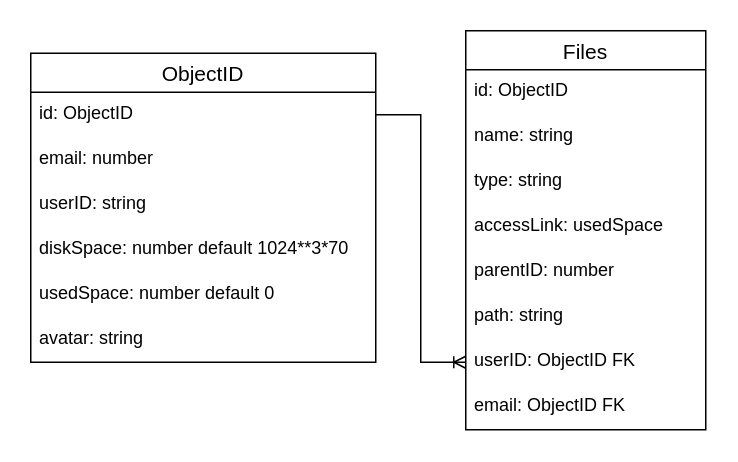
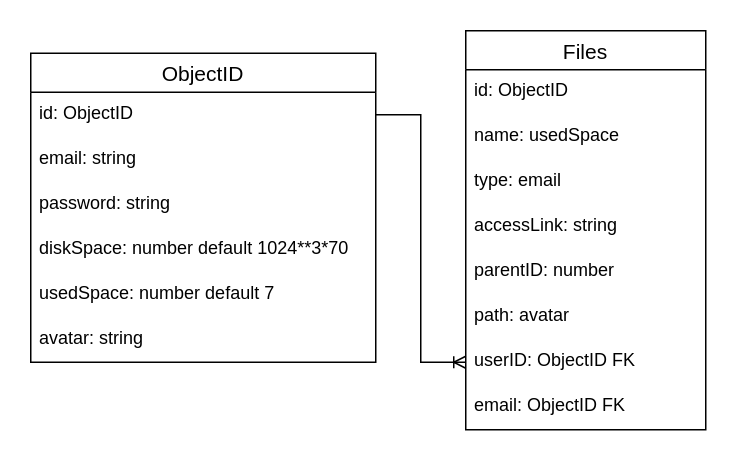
  <mxCell id="0" />
  <mxCell id="1" parent="0" />
  <mxCell id="2" value="ObjectID" style="swimlane;fontStyle=0;childLayout=stackLayout;horizontal=1;startSize=26;horizontalStack=0;resizeParent=1;resizeParentMax=0;resizeLast=0;collapsible=1;marginBottom=0;align=center;fontSize=14;" parent="1" vertex="1"><mxGeometry x="20" y="35" width="230" height="206" as="geometry" /></mxCell>
  <mxCell id="3" value="id: ObjectID" style="text;strokeColor=none;fillColor=none;spacingLeft=4;spacingRight=4;overflow=hidden;rotatable=0;points=[[0,0.5],[1,0.5]];portConstraint=eastwest;fontSize=12;" parent="2" vertex="1"><mxGeometry y="26" width="230" height="30" as="geometry" /></mxCell>
- <mxCell id="4" value="email: number" style="text;strokeColor=none;fillColor=none;spacingLeft=4;spacingRight=4;overflow=hidden;rotatable=0;points=[[0,0.5],[1,0.5]];portConstraint=eastwest;fontSize=12;" parent="2" vertex="1"><mxGeometry y="56" width="230" height="30" as="geometry" /></mxCell>
- <mxCell id="5" value="userID: string" style="text;strokeColor=none;fillColor=none;spacingLeft=4;spacingRight=4;overflow=hidden;rotatable=0;points=[[0,0.5],[1,0.5]];portConstraint=eastwest;fontSize=12;" parent="2" vertex="1"><mxGeometry y="86" width="230" height="30" as="geometry" /></mxCell>
+ <mxCell id="4" value="email: string" style="text;strokeColor=none;fillColor=none;spacingLeft=4;spacingRight=4;overflow=hidden;rotatable=0;points=[[0,0.5],[1,0.5]];portConstraint=eastwest;fontSize=12;" parent="2" vertex="1"><mxGeometry y="56" width="230" height="30" as="geometry" /></mxCell>
+ <mxCell id="5" value="password: string" style="text;strokeColor=none;fillColor=none;spacingLeft=4;spacingRight=4;overflow=hidden;rotatable=0;points=[[0,0.5],[1,0.5]];portConstraint=eastwest;fontSize=12;" parent="2" vertex="1"><mxGeometry y="86" width="230" height="30" as="geometry" /></mxCell>
  <mxCell id="6" value="diskSpace: number default 1024**3*70" style="text;strokeColor=none;fillColor=none;spacingLeft=4;spacingRight=4;overflow=hidden;rotatable=0;points=[[0,0.5],[1,0.5]];portConstraint=eastwest;fontSize=12;" parent="2" vertex="1"><mxGeometry y="116" width="230" height="30" as="geometry" /></mxCell>
- <mxCell id="7" value="usedSpace: number default 0" style="text;strokeColor=none;fillColor=none;spacingLeft=4;spacingRight=4;overflow=hidden;rotatable=0;points=[[0,0.5],[1,0.5]];portConstraint=eastwest;fontSize=12;" parent="2" vertex="1"><mxGeometry y="146" width="230" height="30" as="geometry" /></mxCell>
+ <mxCell id="7" value="usedSpace: number default 7" style="text;strokeColor=none;fillColor=none;spacingLeft=4;spacingRight=4;overflow=hidden;rotatable=0;points=[[0,0.5],[1,0.5]];portConstraint=eastwest;fontSize=12;" parent="2" vertex="1"><mxGeometry y="146" width="230" height="30" as="geometry" /></mxCell>
  <mxCell id="8" value="avatar: string" style="text;strokeColor=none;fillColor=none;spacingLeft=4;spacingRight=4;overflow=hidden;rotatable=0;points=[[0,0.5],[1,0.5]];portConstraint=eastwest;fontSize=12;" parent="2" vertex="1"><mxGeometry y="176" width="230" height="30" as="geometry" /></mxCell>
  <mxCell id="9" value="Files" style="swimlane;fontStyle=0;childLayout=stackLayout;horizontal=1;startSize=26;horizontalStack=0;resizeParent=1;resizeParentMax=0;resizeLast=0;collapsible=1;marginBottom=0;align=center;fontSize=14;" parent="1" vertex="1"><mxGeometry x="310" y="20" width="160" height="266" as="geometry" /></mxCell>
  <mxCell id="10" value="id: ObjectID" style="text;strokeColor=none;fillColor=none;spacingLeft=4;spacingRight=4;overflow=hidden;rotatable=0;points=[[0,0.5],[1,0.5]];portConstraint=eastwest;fontSize=12;" parent="9" vertex="1"><mxGeometry y="26" width="160" height="30" as="geometry" /></mxCell>
- <mxCell id="11" value="name: string" style="text;strokeColor=none;fillColor=none;spacingLeft=4;spacingRight=4;overflow=hidden;rotatable=0;points=[[0,0.5],[1,0.5]];portConstraint=eastwest;fontSize=12;" parent="9" vertex="1"><mxGeometry y="56" width="160" height="30" as="geometry" /></mxCell>
- <mxCell id="12" value="type: string" style="text;strokeColor=none;fillColor=none;spacingLeft=4;spacingRight=4;overflow=hidden;rotatable=0;points=[[0,0.5],[1,0.5]];portConstraint=eastwest;fontSize=12;" parent="9" vertex="1"><mxGeometry y="86" width="160" height="30" as="geometry" /></mxCell>
- <mxCell id="13" value="accessLink: usedSpace" style="text;strokeColor=none;fillColor=none;spacingLeft=4;spacingRight=4;overflow=hidden;rotatable=0;points=[[0,0.5],[1,0.5]];portConstraint=eastwest;fontSize=12;" parent="9" vertex="1"><mxGeometry y="116" width="160" height="30" as="geometry" /></mxCell>
+ <mxCell id="11" value="name: usedSpace" style="text;strokeColor=none;fillColor=none;spacingLeft=4;spacingRight=4;overflow=hidden;rotatable=0;points=[[0,0.5],[1,0.5]];portConstraint=eastwest;fontSize=12;" parent="9" vertex="1"><mxGeometry y="56" width="160" height="30" as="geometry" /></mxCell>
+ <mxCell id="12" value="type: email" style="text;strokeColor=none;fillColor=none;spacingLeft=4;spacingRight=4;overflow=hidden;rotatable=0;points=[[0,0.5],[1,0.5]];portConstraint=eastwest;fontSize=12;" parent="9" vertex="1"><mxGeometry y="86" width="160" height="30" as="geometry" /></mxCell>
+ <mxCell id="13" value="accessLink: string" style="text;strokeColor=none;fillColor=none;spacingLeft=4;spacingRight=4;overflow=hidden;rotatable=0;points=[[0,0.5],[1,0.5]];portConstraint=eastwest;fontSize=12;" parent="9" vertex="1"><mxGeometry y="116" width="160" height="30" as="geometry" /></mxCell>
  <mxCell id="14" value="parentID: number" style="text;strokeColor=none;fillColor=none;spacingLeft=4;spacingRight=4;overflow=hidden;rotatable=0;points=[[0,0.5],[1,0.5]];portConstraint=eastwest;fontSize=12;" parent="9" vertex="1"><mxGeometry y="146" width="160" height="30" as="geometry" /></mxCell>
- <mxCell id="15" value="path: string" style="text;strokeColor=none;fillColor=none;spacingLeft=4;spacingRight=4;overflow=hidden;rotatable=0;points=[[0,0.5],[1,0.5]];portConstraint=eastwest;fontSize=12;" vertex="1" parent="9"><mxGeometry y="176" width="160" height="30" as="geometry" /></mxCell>
+ <mxCell id="15" value="path: avatar" style="text;strokeColor=none;fillColor=none;spacingLeft=4;spacingRight=4;overflow=hidden;rotatable=0;points=[[0,0.5],[1,0.5]];portConstraint=eastwest;fontSize=12;" vertex="1" parent="9"><mxGeometry y="176" width="160" height="30" as="geometry" /></mxCell>
  <mxCell id="16" value="userID: ObjectID FK" style="text;strokeColor=none;fillColor=none;spacingLeft=4;spacingRight=4;overflow=hidden;rotatable=0;points=[[0,0.5],[1,0.5]];portConstraint=eastwest;fontSize=12;" parent="9" vertex="1"><mxGeometry y="206" width="160" height="30" as="geometry" /></mxCell>
  <mxCell id="17" value="email: ObjectID FK" style="text;strokeColor=none;fillColor=none;spacingLeft=4;spacingRight=4;overflow=hidden;rotatable=0;points=[[0,0.5],[1,0.5]];portConstraint=eastwest;fontSize=12;" parent="9" vertex="1"><mxGeometry y="236" width="160" height="30" as="geometry" /></mxCell>
  <mxCell id="18" value="" style="edgeStyle=entityRelationEdgeStyle;fontSize=12;html=1;endArrow=ERoneToMany;rounded=0;exitX=1;exitY=0.5;exitDx=0;exitDy=0;entryX=0;entryY=0.5;entryDx=0;entryDy=0;" parent="1" source="3" target="16" edge="1"><mxGeometry width="100" height="100" relative="1" as="geometry"><mxPoint x="360" y="165" as="sourcePoint" /><mxPoint x="550" y="35" as="targetPoint" /></mxGeometry></mxCell>
